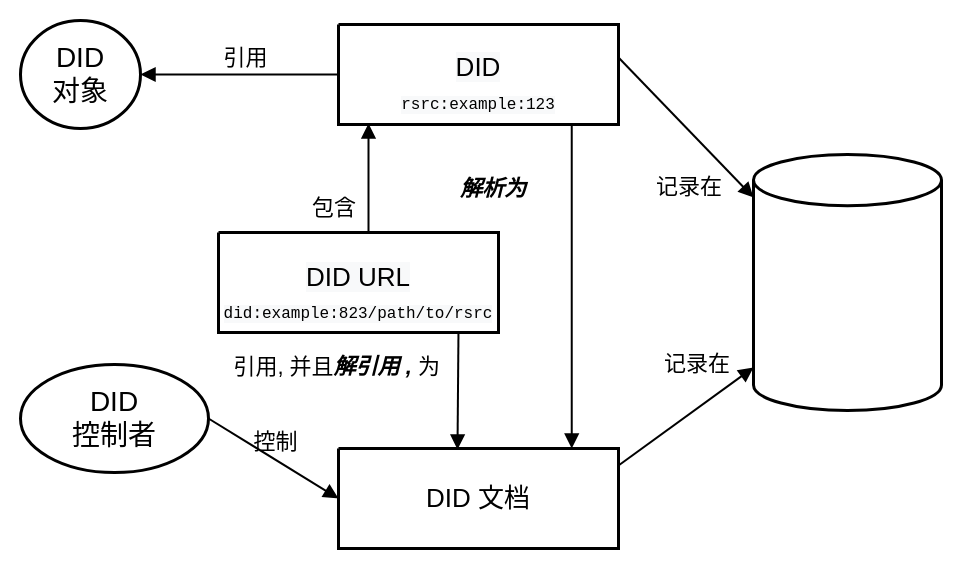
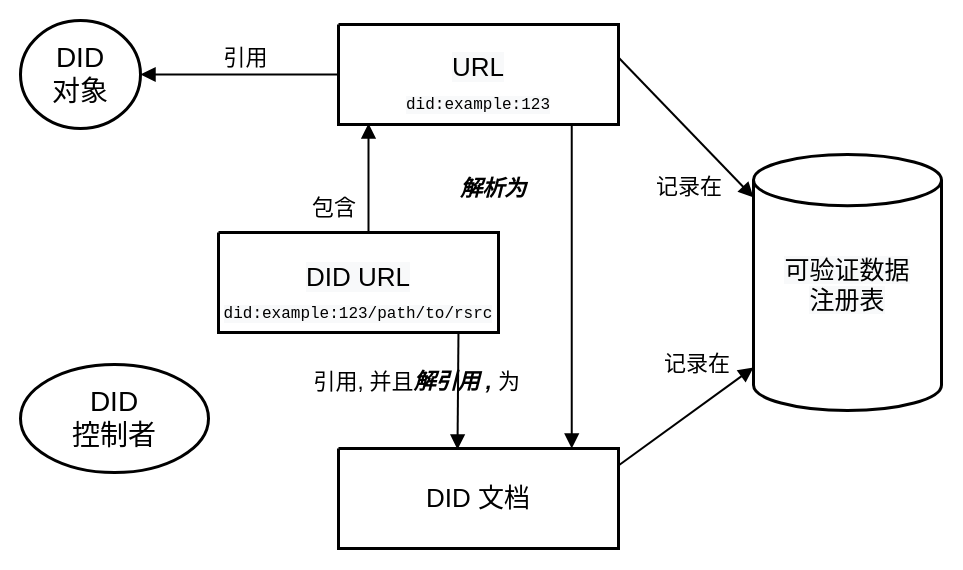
  <mxCell id="0" />
  <mxCell id="1" value="Layer 1" parent="0" />
  <mxCell id="2" value="&lt;p style=&quot;margin-left: 0 ; margin-right: 0 ; margin-top: 0px ; margin-bottom: 0px ; text-indent: 0 ; direction: ltr&quot;&gt;&lt;br&gt;&lt;/p&gt;" style="verticalAlign=middle;align=center;vsdxID=1;fillColor=#ffffff;gradientColor=none;shape=stencil(7VXBjsIgEP0arg3MtDY9blz9D6N1S7bbGqxa/35pp7UMyqrxtImcZuAxPB4vjMD5vljtcgFy35j6Oz/pTVMI/BQAuipyoxsbCVwInG9rk3+Z+lBtKN+tOmQX/dTHrkJL+2S3A+SZsozSJSFLXQWRiiHXB0NFFccOaRzFaeYMWm2BVgGiWLoDht3AirVIaTIWR3e5JyI/bnBJ02jmVlecm+RklJT89AB39OF4rUtPh4s44W8J7lOf0MNElkQJcMKh6/n3Cck3AsICBt/HZ9nyBxspuKSRI/BahZ6CjSfDbnVZXiR6+/jt4//j4788+pTzlD1buc83e85798z3qvvu2i94gYcNyP4E6n8X9WzgNzw7Rc0SF78=);strokeColor=#000000;strokeWidth=3;spacingTop=1;spacingBottom=1;spacingLeft=1;spacingRight=1;labelBackgroundColor=none;rounded=0;html=1;whiteSpace=wrap;" parent="1" vertex="1"><mxGeometry x="753" y="154" width="188" height="256" as="geometry" /></mxCell>
  <mxCell id="3" value="&lt;p style=&quot;align:center;margin-left:0;margin-right:0;margin-top:0px;margin-bottom:0px;text-indent:0;valign:middle;direction:ltr;&quot;&gt;&lt;span style=&quot;font-size: 22px;&quot;&gt;&lt;b&gt;&lt;i&gt;解析为&lt;/i&gt;&lt;/b&gt;&lt;/span&gt;&lt;/p&gt;" style="verticalAlign=middle;align=center;vsdxID=3;fillColor=none;gradientColor=none;shape=stencil(nZBRDoQgDERP03+WHsHFe5iISyOCQdT19kIaIxq//Jtp3zTpAFaTaUYNUkwx+F6v1EYD+AUpyRkdKCYFqACrzgf9C352LfuxyWRWg1/yhT/nRE5IsZWuZtCSK8CPeI0e/hF+jV7AJM4PO7KWCyr390bSiNtEtQM=);strokeColor=none;spacingTop=1;spacingBottom=1;spacingLeft=1;spacingRight=1;labelBackgroundColor=none;rounded=0;html=1;whiteSpace=wrap;" parent="1" vertex="1"><mxGeometry x="428" y="169" width="130" height="40" as="geometry" /></mxCell>
  <mxCell id="4" value="&lt;p style=&quot;align:center;margin-left:0;margin-right:0;margin-top:0px;margin-bottom:0px;text-indent:0;valign:middle;direction:ltr;&quot;&gt;&lt;font style=&quot;font-size: 28px; font-family: Helvetica; color: rgb(0, 0, 0); direction: ltr; letter-spacing: 0px; line-height: 120%; opacity: 1;&quot;&gt;DID&lt;br&gt;对象&lt;/font&gt;&lt;/p&gt;" style="verticalAlign=middle;align=center;vsdxID=5;fillColor=#ffffff;gradientColor=none;shape=stencil(lZPbDoIwDIafZpcuWwtzXhoP70EEhHiADFR4e4FNYDA07qr7u7/50nYEd0US5BEBVpQqu0SvNCwTgnsCkN6TSKVlExE8ENzFmYrOKnvcQ33Pg/ZlG92yZ1uh0j7pUxStC1itFe5R4XXKURtOD6Ud3DxgHpWS+5v+GL/Jo0f5mhmxgh8mkxc+lbDh7HO4seMccyZ1nGzrQDVVbT6DImxATS0HPmEDTlw4bdZfXKtxrZp/bwG4PODq9TLUZKhOqMUOWNCjCYINaDcbfpiWB+tibeJhg+P0etUfoN/RJphufCPp34KHNw==);strokeColor=#000000;strokeWidth=3;spacingTop=1;spacingBottom=1;spacingLeft=1;spacingRight=1;labelBackgroundColor=none;rounded=0;html=1;whiteSpace=wrap;" parent="1" vertex="1"><mxGeometry x="20" y="20" width="120" height="108" as="geometry" /></mxCell>
  <mxCell id="5" value="&lt;p style=&quot;align:center;margin-left:0;margin-right:0;margin-top:0px;margin-bottom:0px;text-indent:0;valign:middle;direction:ltr;&quot;&gt;&lt;font style=&quot;font-size: 28px; font-family: Helvetica; color: rgb(0, 0, 0); direction: ltr; letter-spacing: 0px; line-height: 120%; opacity: 1;&quot;&gt;DID&lt;br&gt;控制者&lt;/font&gt;&lt;/p&gt;" style="verticalAlign=middle;align=center;vsdxID=7;fillColor=#ffffff;gradientColor=none;shape=stencil(lZPbDoIwDIafZpcuWwtzXhoP70EEhHiADFR4e4FNYDA07qr7u7/50nYEd0US5BEBVpQqu0SvNCwTgnsCkN6TSKVlExE8ENzFmYrOKnvcQ33Pg/ZlG92yZ1uh0j7pUxStC1itFe5R4XXKURtOD6Ud3DxgHpWS+5v+GL/Jo0f5mhmxgh8mkxc+lbDh7HO4seMccyZ1nGzrQDVVbT6DImxATS0HPmEDTlw4bdZfXKtxrZp/bwG4PODq9TLUZKhOqMUOWNCjCYINaDcbfpiWB+tibeJhg+P0etUfoN/RJphufCPp34KHNw==);strokeColor=#000000;strokeWidth=3;spacingTop=1;spacingBottom=1;spacingLeft=1;spacingRight=1;labelBackgroundColor=none;rounded=0;html=1;whiteSpace=wrap;" parent="1" vertex="1"><mxGeometry x="20" y="364" width="188" height="108" as="geometry" /></mxCell>
  <mxCell id="6" value="&lt;p style=&quot;margin-left: 0 ; margin-right: 0 ; margin-top: 0px ; margin-bottom: 0px ; text-indent: 0 ; direction: ltr&quot;&gt;&lt;br&gt;&lt;/p&gt;" style="verticalAlign=middle;align=center;vsdxID=10;fillColor=#ffffff;gradientColor=none;shape=stencil(nZBRDoQgDERP03+WHsHFe5iISyOCQdT19kIaIxq//Jtp3zTpAFaTaUYNUkwx+F6v1EYD+AUpyRkdKCYFqACrzgf9C352LfuxyWRWg1/yhT/nRE5IsZWuZtCSK8CPeI0e/hF+jV7AJM4PO7KWCyr390bSiNtEtQM=);strokeColor=#000000;strokeWidth=3;spacingTop=1;spacingBottom=1;spacingLeft=1;spacingRight=1;labelBackgroundColor=none;rounded=0;html=1;whiteSpace=wrap;" parent="1" vertex="1"><mxGeometry x="218" y="232" width="280" height="100" as="geometry" /></mxCell>
- <mxCell id="7" value="&lt;p style=&quot;margin-left: 0 ; margin-right: 0 ; margin-top: 0px ; margin-bottom: 0px ; text-indent: 0 ; direction: ltr&quot;&gt;&lt;font style=&quot;font-size: 22px; font-family: helvetica; color: rgb(0, 0, 0); direction: ltr; letter-spacing: 0px; line-height: 120%; opacity: 1;&quot;&gt;引用, 并且&lt;i&gt;&lt;b&gt;解引用&lt;/b&gt;&lt;/i&gt; &lt;/font&gt;&lt;font style=&quot;font-size: 22px; font-family: helvetica; color: rgb(0, 0, 0); direction: ltr; letter-spacing: 0px; line-height: 120%; opacity: 1;&quot;&gt;&lt;i&gt;&lt;b&gt;,&lt;/b&gt;&lt;/i&gt;&lt;/font&gt;&lt;font style=&quot;font-size: 22px; font-family: helvetica; color: rgb(0, 0, 0); direction: ltr; letter-spacing: 0px; line-height: 120%; opacity: 1;&quot;&gt;&amp;nbsp;为&lt;/font&gt;&lt;/p&gt;" style="verticalAlign=middle;align=right;vsdxID=12;fillColor=none;gradientColor=none;shape=stencil(nZBRDoQgDERP03+WHsHFe5iISyOCQdT19kIaIxq//Jtp3zTpAFaTaUYNUkwx+F6v1EYD+AUpyRkdKCYFqACrzgf9C352LfuxyWRWg1/yhT/nRE5IsZWuZtCSK8CPeI0e/hF+jV7AJM4PO7KWCyr390bSiNtEtQM=);strokeColor=none;spacingTop=1;spacingBottom=1;spacingLeft=1;spacingRight=1;labelBackgroundColor=none;rounded=0;html=1;whiteSpace=wrap;" parent="1" vertex="1"><mxGeometry x="226" y="333" width="217" height="67" as="geometry" /></mxCell>
+ <mxCell id="7" value="&lt;p style=&quot;margin-left: 0 ; margin-right: 0 ; margin-top: 0px ; margin-bottom: 0px ; text-indent: 0 ; direction: ltr&quot;&gt;&lt;font style=&quot;font-size: 22px; font-family: helvetica; color: rgb(0, 0, 0); direction: ltr; letter-spacing: 0px; line-height: 120%; opacity: 1;&quot;&gt;引用, 并且&lt;i&gt;&lt;b&gt;解引用&lt;/b&gt;&lt;/i&gt; &lt;/font&gt;&lt;font style=&quot;font-size: 22px; font-family: helvetica; color: rgb(0, 0, 0); direction: ltr; letter-spacing: 0px; line-height: 120%; opacity: 1;&quot;&gt;&lt;i&gt;&lt;b&gt;,&lt;/b&gt;&lt;/i&gt;&lt;/font&gt;&lt;font style=&quot;font-size: 22px; font-family: helvetica; color: rgb(0, 0, 0); direction: ltr; letter-spacing: 0px; line-height: 120%; opacity: 1;&quot;&gt;&amp;nbsp;为&lt;/font&gt;&lt;/p&gt;" style="verticalAlign=middle;align=right;vsdxID=12;fillColor=none;gradientColor=none;shape=stencil(nZBRDoQgDERP03+WHsHFe5iISyOCQdT19kIaIxq//Jtp3zTpAFaTaUYNUkwx+F6v1EYD+AUpyRkdKCYFqACrzgf9C352LfuxyWRWg1/yhT/nRE5IsZWuZtCSK8CPeI0e/hF+jV7AJM4PO7KWCyr390bSiNtEtQM=);strokeColor=none;spacingTop=1;spacingBottom=1;spacingLeft=1;spacingRight=1;labelBackgroundColor=none;rounded=0;html=1;whiteSpace=wrap;" parent="1" vertex="1"><mxGeometry x="306" y="348" width="217" height="67" as="geometry" /></mxCell>
  <mxCell id="8" value="&lt;p style=&quot;align:center;margin-left:0;margin-right:0;margin-top:0px;margin-bottom:0px;text-indent:0;valign:middle;direction:ltr;&quot;&gt;&lt;font style=&quot;font-size: 26px; font-family: Helvetica; color: rgb(0, 0, 0); direction: ltr; letter-spacing: 0px; line-height: 120%; opacity: 1;&quot;&gt;DID 文档&lt;/font&gt;&lt;/p&gt;" style="verticalAlign=middle;align=center;vsdxID=13;fillColor=#ffffff;gradientColor=none;shape=stencil(nZBRDoQgDERP03+WHsHFe5iISyOCQdT19kIaIxq//Jtp3zTpAFaTaUYNUkwx+F6v1EYD+AUpyRkdKCYFqACrzgf9C352LfuxyWRWg1/yhT/nRE5IsZWuZtCSK8CPeI0e/hF+jV7AJM4PO7KWCyr390bSiNtEtQM=);strokeColor=#000000;strokeWidth=3;spacingTop=1;spacingBottom=1;spacingLeft=1;spacingRight=1;labelBackgroundColor=none;rounded=0;html=1;whiteSpace=wrap;" parent="1" vertex="1"><mxGeometry x="338" y="448" width="280" height="100" as="geometry" /></mxCell>
  <mxCell id="9" value="&lt;p style=&quot;margin-left: 0 ; margin-right: 0 ; margin-top: 0px ; margin-bottom: 0px ; text-indent: 0 ; direction: ltr&quot;&gt;&lt;br&gt;&lt;/p&gt;" style="verticalAlign=middle;align=center;vsdxID=18;fillColor=#ffffff;gradientColor=none;shape=stencil(nZBRDoQgDERP03+WHsHFe5iISyOCQdT19kIaIxq//Jtp3zTpAFaTaUYNUkwx+F6v1EYD+AUpyRkdKCYFqACrzgf9C352LfuxyWRWg1/yhT/nRE5IsZWuZtCSK8CPeI0e/hF+jV7AJM4PO7KWCyr390bSiNtEtQM=);strokeColor=#000000;strokeWidth=3;spacingTop=1;spacingBottom=1;spacingLeft=1;spacingRight=1;labelBackgroundColor=none;rounded=0;html=1;whiteSpace=wrap;" parent="1" vertex="1"><mxGeometry x="338" y="24" width="280" height="100" as="geometry" /></mxCell>
  <mxCell id="10" parent="1" vertex="1"><mxGeometry x="368" y="128" as="geometry" /></mxCell>
  <mxCell id="11" value="&lt;p style=&quot;align:center;margin-left:0;margin-right:0;margin-top:0px;margin-bottom:0px;text-indent:0;valign:middle;direction:ltr;&quot;&gt;&lt;span style=&quot;font-size: 22px;&quot;&gt;包含&lt;/span&gt;&lt;/p&gt;" style="vsdxID=11;edgeStyle=none;startArrow=block;endArrow=none;startSize=10;endSize=10;strokeColor=#000000;spacingTop=1;spacingBottom=1;spacingLeft=1;spacingRight=1;verticalAlign=middle;html=1;labelBackgroundColor=none;rounded=0;align=right;entryX=0.5;entryY=0;entryDx=0;entryDy=0;entryPerimeter=0;strokeWidth=2;" parent="1" edge="1"><mxGeometry x="0.56" y="-10" relative="1" as="geometry"><mxPoint as="offset" /><Array as="points" /><mxPoint x="368" y="123" as="sourcePoint" /><mxPoint x="368" y="232" as="targetPoint" /></mxGeometry></mxCell>
  <mxCell id="12" value="&lt;p style=&quot;align:center;margin-left:0;margin-right:0;margin-top:0px;margin-bottom:0px;text-indent:0;valign:middle;direction:ltr;&quot;&gt;&lt;font style=&quot;font-size: 22px; font-family: Helvetica; color: rgb(0, 0, 0); direction: ltr; letter-spacing: 0px; line-height: 120%; opacity: 1;&quot;&gt;记录在&lt;/font&gt;&lt;/p&gt;" style="vsdxID=9;edgeStyle=none;startArrow=block;endArrow=none;startSize=10;endSize=10;strokeColor=#000000;spacingTop=1;spacingBottom=1;spacingLeft=1;spacingRight=1;verticalAlign=middle;html=1;labelBackgroundColor=none;rounded=0;align=right;exitX=0;exitY=0.832;exitDx=0;exitDy=0;exitPerimeter=0;entryX=1;entryY=0.17;entryDx=0;entryDy=0;entryPerimeter=0;strokeWidth=2;" parent="1" source="2" target="8" edge="1"><mxGeometry x="-0.825" y="-15" relative="1" as="geometry"><mxPoint as="offset" /><Array as="points" /></mxGeometry></mxCell>
  <mxCell id="13" style="vsdxID=2;edgeStyle=none;startArrow=block;endArrow=none;startSize=10;endSize=10;strokeColor=#000000;spacingTop=-3;spacingBottom=-3;spacingLeft=-3;spacingRight=-3;verticalAlign=middle;html=1;labelBackgroundColor=none;rounded=0;exitX=0.833;exitY=0;exitDx=0;exitDy=0;exitPerimeter=0;entryX=0.833;entryY=1;entryDx=0;entryDy=0;entryPerimeter=0;strokeWidth=2;" parent="1" source="8" target="9" edge="1"><mxGeometry relative="1" as="geometry"><mxPoint as="offset" /><Array as="points" /></mxGeometry></mxCell>
  <mxCell id="14" value="&lt;p style=&quot;align:center;margin-left:0;margin-right:0;margin-top:0px;margin-bottom:0px;text-indent:0;valign:middle;direction:ltr;&quot;&gt;&lt;font style=&quot;font-size: 22px; font-family: Helvetica; color: rgb(0, 0, 0); direction: ltr; letter-spacing: 0px; line-height: 120%; opacity: 1;&quot;&gt;记录在&lt;/font&gt;&lt;/p&gt;" style="vsdxID=4;edgeStyle=none;startArrow=block;endArrow=none;startSize=10;endSize=10;strokeColor=#000000;spacingTop=1;spacingBottom=1;spacingLeft=1;spacingRight=1;verticalAlign=middle;html=1;labelBackgroundColor=none;rounded=0;align=right;exitX=0;exitY=0.168;exitDx=0;exitDy=0;exitPerimeter=0;entryX=1;entryY=0.33;entryDx=0;entryDy=0;entryPerimeter=0;strokeWidth=2;" parent="1" source="2" target="9" edge="1"><mxGeometry x="-0.721" y="14" relative="1" as="geometry"><mxPoint as="offset" /><Array as="points" /></mxGeometry></mxCell>
  <mxCell id="15" value="&lt;p style=&quot;margin-left: 0 ; margin-right: 0 ; margin-top: 0px ; margin-bottom: 0px ; text-indent: 0 ; direction: ltr&quot;&gt;&lt;font face=&quot;helvetica&quot;&gt;&lt;span style=&quot;font-size: 22px;&quot;&gt;引用&lt;/span&gt;&lt;/font&gt;&lt;/p&gt;" style="vsdxID=6;edgeStyle=none;startArrow=block;endArrow=none;startSize=10;endSize=10;strokeColor=#000000;spacingTop=1;spacingBottom=1;spacingLeft=1;spacingRight=1;verticalAlign=middle;html=1;labelBackgroundColor=none;rounded=0;align=center;exitX=1;exitY=0.5;exitDx=0;exitDy=0;exitPerimeter=0;entryX=0;entryY=0.5;entryDx=0;entryDy=0;entryPerimeter=0;strokeWidth=2;" parent="1" source="4" target="9" edge="1"><mxGeometry x="0.061" y="16" relative="1" as="geometry"><mxPoint as="offset" /><Array as="points" /></mxGeometry></mxCell>
- <mxCell id="16" value="&lt;p style=&quot;align:center;margin-left:0;margin-right:0;margin-top:0px;margin-bottom:0px;text-indent:0;valign:middle;direction:ltr;&quot;&gt;&lt;font style=&quot;font-size: 22px; font-family: Helvetica; color: rgb(0, 0, 0); direction: ltr; letter-spacing: 0px; line-height: 120%; opacity: 1;&quot;&gt;控制&lt;/font&gt;&lt;/p&gt;" style="vsdxID=8;edgeStyle=none;startArrow=block;endArrow=none;startSize=10;endSize=10;strokeColor=#000000;spacingTop=1;spacingBottom=1;spacingLeft=1;spacingRight=1;verticalAlign=middle;html=1;labelBackgroundColor=none;rounded=0;align=center;exitX=0;exitY=0.5;exitDx=0;exitDy=0;exitPerimeter=0;entryX=1;entryY=0.5;entryDx=0;entryDy=0;entryPerimeter=0;strokeWidth=2;" parent="1" source="8" target="5" edge="1"><mxGeometry x="0.091" y="-15" relative="1" as="geometry"><mxPoint as="offset" /><Array as="points" /></mxGeometry></mxCell>
  <mxCell id="17" parent="1" vertex="1"><mxGeometry x="448" y="448" as="geometry" /></mxCell>
  <mxCell id="18" style="vsdxID=17;edgeStyle=none;startArrow=block;endArrow=none;startSize=10;endSize=10;strokeColor=#000000;spacingTop=-3;spacingBottom=-3;spacingLeft=-3;spacingRight=-3;verticalAlign=middle;html=1;labelBackgroundColor=none;rounded=0;strokeWidth=2;entryX=0.857;entryY=1.01;entryDx=0;entryDy=0;entryPerimeter=0;exitX=0.425;exitY=0.01;exitDx=0;exitDy=0;exitPerimeter=0;" parent="1" source="8" target="6" edge="1"><mxGeometry relative="1" as="geometry"><mxPoint as="offset" /><Array as="points" /><mxPoint x="463" y="368" as="targetPoint" /></mxGeometry></mxCell>
+ <mxCell id="19" value="&lt;font face=&quot;helvetica&quot;&gt;&lt;span style=&quot;font-size: 25px; background-color: rgb(248, 249, 250);&quot;&gt;可验证数据注册表&lt;/span&gt;&lt;/font&gt;" style="text;whiteSpace=wrap;html=1;align=center;spacing=2;" parent="1" vertex="1"><mxGeometry x="782" y="248" width="130" height="100" as="geometry" /></mxCell>
  <mxCell id="20" value="&lt;meta charset=&quot;utf-8&quot;&gt;&lt;span style=&quot;color: rgb(0, 0, 0); font-family: helvetica; font-size: 26px; font-style: normal; font-weight: 400; letter-spacing: normal; text-indent: 0px; text-transform: none; word-spacing: 0px; background-color: rgb(248, 249, 250); display: inline; float: none;&quot;&gt;DID URL&lt;/span&gt;" style="text;whiteSpace=wrap;html=1;align=center;verticalAlign=middle;" parent="1" vertex="1"><mxGeometry x="218" y="235" width="280" height="83" as="geometry" /></mxCell>
- <mxCell id="21" value="&lt;meta charset=&quot;utf-8&quot;&gt;&lt;span style=&quot;color: rgb(0, 0, 0); font-family: helvetica; font-size: 26px; font-style: normal; font-weight: 400; letter-spacing: normal; text-indent: 0px; text-transform: none; word-spacing: 0px; background-color: rgb(248, 249, 250); display: inline; float: none;&quot;&gt;DID&lt;/span&gt;" style="text;whiteSpace=wrap;html=1;verticalAlign=middle;align=center;" parent="1" vertex="1"><mxGeometry x="338" y="26" width="280" height="82" as="geometry" /></mxCell>
- <mxCell id="22" value="&lt;span style=&quot;color: rgb(0 , 0 , 0) ; font-style: normal ; font-weight: 400 ; letter-spacing: normal ; text-indent: 0px ; text-transform: none ; word-spacing: 0px ; background-color: rgb(248 , 249 , 250) ; display: inline ; float: none ; font-size: 16px&quot;&gt;&lt;font style=&quot;font-size: 16px&quot;&gt;did:example:823/path/to/rsrc&lt;/font&gt;&lt;/span&gt;" style="text;whiteSpace=wrap;html=1;align=center;verticalAlign=middle;fontFamily=Courier New;fontSize=16;" parent="1" vertex="1"><mxGeometry x="218" y="296" width="280" height="35" as="geometry" /></mxCell>
- <mxCell id="23" value="&lt;span style=&quot;color: rgb(0 , 0 , 0) ; font-style: normal ; font-weight: 400 ; letter-spacing: normal ; text-indent: 0px ; text-transform: none ; word-spacing: 0px ; background-color: rgb(248 , 249 , 250) ; display: inline ; float: none ; font-size: 16px&quot;&gt;&lt;font style=&quot;font-size: 16px&quot;&gt;rsrc:example:123&lt;/font&gt;&lt;/span&gt;" style="text;whiteSpace=wrap;html=1;align=center;verticalAlign=middle;fontFamily=Courier New;fontSize=16;" parent="1" vertex="1"><mxGeometry x="338" y="87" width="280" height="35" as="geometry" /></mxCell>
+ <mxCell id="21" value="&lt;meta charset=&quot;utf-8&quot;&gt;&lt;span style=&quot;color: rgb(0, 0, 0); font-family: helvetica; font-size: 26px; font-style: normal; font-weight: 400; letter-spacing: normal; text-indent: 0px; text-transform: none; word-spacing: 0px; background-color: rgb(248, 249, 250); display: inline; float: none;&quot;&gt;URL&lt;/span&gt;" style="text;whiteSpace=wrap;html=1;verticalAlign=middle;align=center;" parent="1" vertex="1"><mxGeometry x="338" y="26" width="280" height="82" as="geometry" /></mxCell>
+ <mxCell id="22" value="&lt;span style=&quot;color: rgb(0 , 0 , 0) ; font-style: normal ; font-weight: 400 ; letter-spacing: normal ; text-indent: 0px ; text-transform: none ; word-spacing: 0px ; background-color: rgb(248 , 249 , 250) ; display: inline ; float: none ; font-size: 16px&quot;&gt;&lt;font style=&quot;font-size: 16px&quot;&gt;did:example:123/path/to/rsrc&lt;/font&gt;&lt;/span&gt;" style="text;whiteSpace=wrap;html=1;align=center;verticalAlign=middle;fontFamily=Courier New;fontSize=16;" parent="1" vertex="1"><mxGeometry x="218" y="296" width="280" height="35" as="geometry" /></mxCell>
+ <mxCell id="23" value="&lt;span style=&quot;color: rgb(0 , 0 , 0) ; font-style: normal ; font-weight: 400 ; letter-spacing: normal ; text-indent: 0px ; text-transform: none ; word-spacing: 0px ; background-color: rgb(248 , 249 , 250) ; display: inline ; float: none ; font-size: 16px&quot;&gt;&lt;font style=&quot;font-size: 16px&quot;&gt;did:example:123&lt;/font&gt;&lt;/span&gt;" style="text;whiteSpace=wrap;html=1;align=center;verticalAlign=middle;fontFamily=Courier New;fontSize=16;" parent="1" vertex="1"><mxGeometry x="338" y="87" width="280" height="35" as="geometry" /></mxCell>
